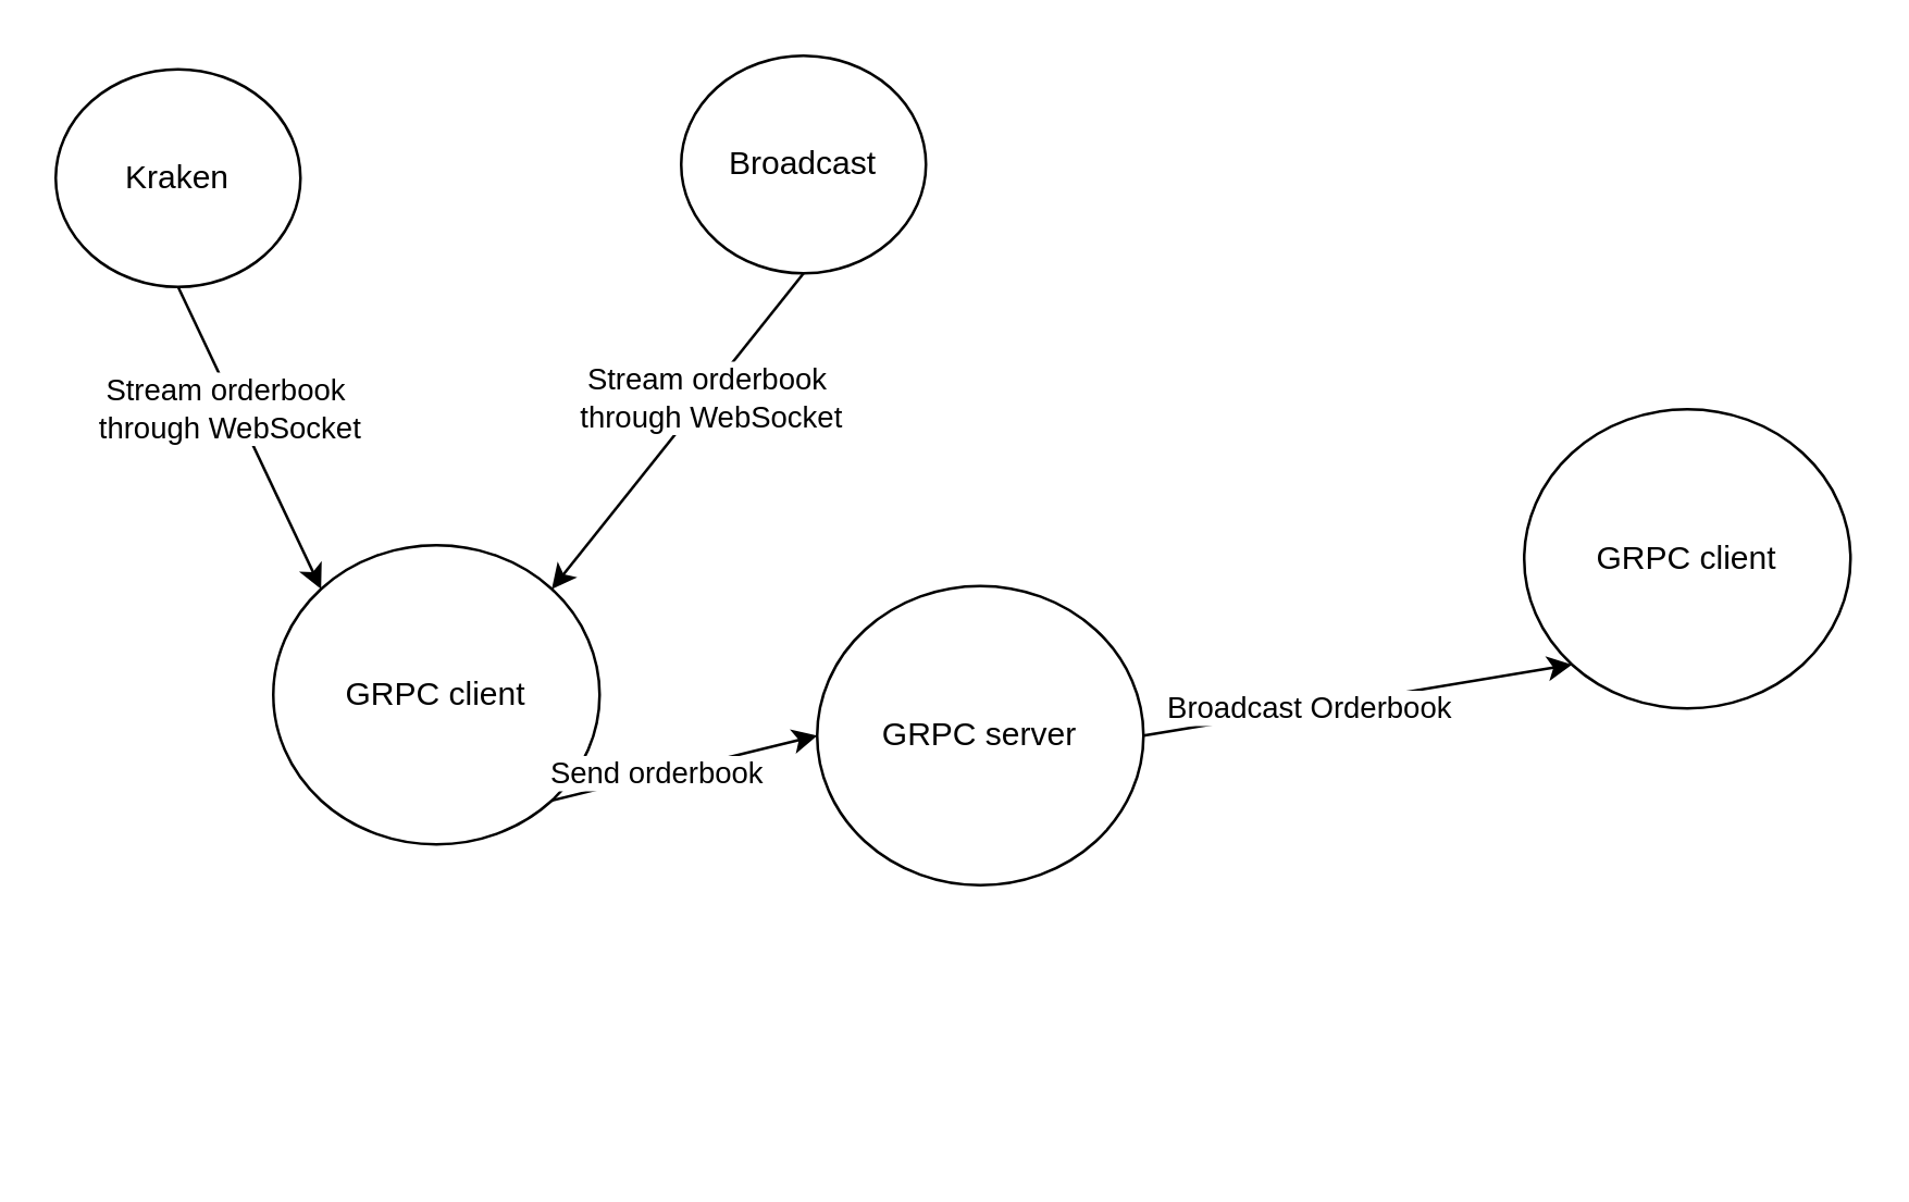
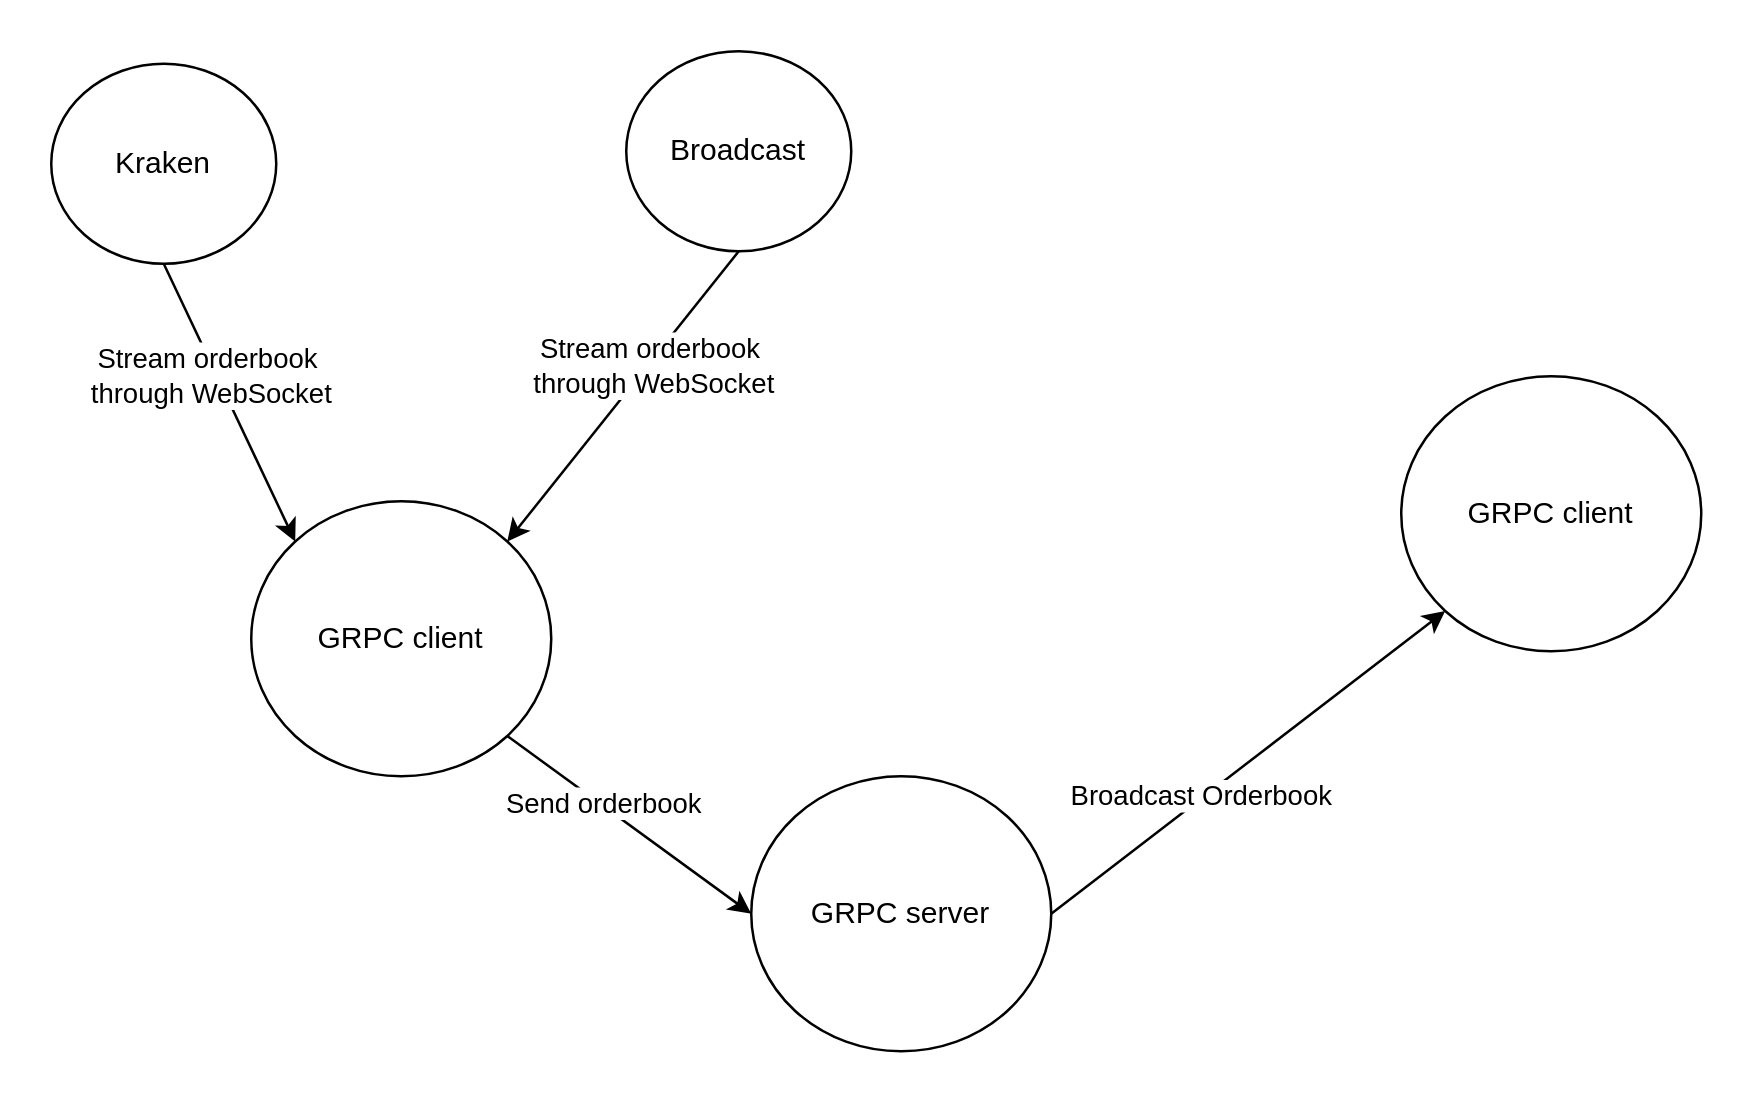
  <mxCell id="0" />
  <mxCell id="1" parent="0" />
  <mxCell id="2" value="GRPC client" style="ellipse;whiteSpace=wrap;html=1;" vertex="1" parent="1"><mxGeometry x="100" y="200" width="120" height="110" as="geometry" /></mxCell>
- <mxCell id="3" value="GRPC server" style="ellipse;whiteSpace=wrap;html=1;" vertex="1" parent="1"><mxGeometry x="300" y="215" width="120" height="110" as="geometry" /></mxCell>
+ <mxCell id="3" value="GRPC server" style="ellipse;whiteSpace=wrap;html=1;" vertex="1" parent="1"><mxGeometry x="300" y="310" width="120" height="110" as="geometry" /></mxCell>
  <mxCell id="4" value="GRPC client" style="ellipse;whiteSpace=wrap;html=1;" vertex="1" parent="1"><mxGeometry x="560" y="150" width="120" height="110" as="geometry" /></mxCell>
  <mxCell id="5" value="Broadcast" style="ellipse;whiteSpace=wrap;html=1;" vertex="1" parent="1"><mxGeometry x="250" y="20" width="90" height="80" as="geometry" /></mxCell>
  <mxCell id="6" value="Kraken" style="ellipse;whiteSpace=wrap;html=1;" vertex="1" parent="1"><mxGeometry x="20" y="25" width="90" height="80" as="geometry" /></mxCell>
  <mxCell id="7" value="" style="endArrow=classic;html=1;entryX=0;entryY=0;entryDx=0;entryDy=0;exitX=0.5;exitY=1;exitDx=0;exitDy=0;" edge="1" parent="1" source="6" target="2"><mxGeometry width="50" height="50" relative="1" as="geometry"><mxPoint x="80" y="150" as="sourcePoint" /><mxPoint x="130" y="100" as="targetPoint" /></mxGeometry></mxCell>
  <mxCell id="8" value="Stream orderbook&amp;nbsp;&lt;br&gt;through WebSocket" style="edgeLabel;html=1;align=center;verticalAlign=middle;resizable=0;points=[];" vertex="1" connectable="0" parent="7"><mxGeometry x="-0.218" y="-2" relative="1" as="geometry"><mxPoint as="offset" /></mxGeometry></mxCell>
  <mxCell id="9" value="" style="endArrow=classic;html=1;entryX=1;entryY=0;entryDx=0;entryDy=0;exitX=0.5;exitY=1;exitDx=0;exitDy=0;" edge="1" parent="1" source="5" target="2"><mxGeometry width="50" height="50" relative="1" as="geometry"><mxPoint x="250" y="110" as="sourcePoint" /><mxPoint x="292.574" y="226.109" as="targetPoint" /></mxGeometry></mxCell>
  <mxCell id="10" value="Stream orderbook&amp;nbsp;&lt;br&gt;through WebSocket" style="edgeLabel;html=1;align=center;verticalAlign=middle;resizable=0;points=[];" vertex="1" connectable="0" parent="9"><mxGeometry x="-0.232" y="1" relative="1" as="geometry"><mxPoint as="offset" /></mxGeometry></mxCell>
  <mxCell id="11" value="" style="endArrow=classic;html=1;entryX=0;entryY=0.5;entryDx=0;entryDy=0;exitX=1;exitY=1;exitDx=0;exitDy=0;" edge="1" parent="1" source="2" target="3"><mxGeometry width="50" height="50" relative="1" as="geometry"><mxPoint x="305" y="110" as="sourcePoint" /><mxPoint x="212.426" y="226.109" as="targetPoint" /></mxGeometry></mxCell>
  <mxCell id="12" value="Send orderbook" style="edgeLabel;html=1;align=center;verticalAlign=middle;resizable=0;points=[];" vertex="1" connectable="0" parent="11"><mxGeometry x="-0.232" y="1" relative="1" as="geometry"><mxPoint as="offset" /></mxGeometry></mxCell>
  <mxCell id="13" value="" style="endArrow=classic;html=1;entryX=0;entryY=1;entryDx=0;entryDy=0;exitX=1;exitY=0.5;exitDx=0;exitDy=0;" edge="1" parent="1" source="3" target="4"><mxGeometry width="50" height="50" relative="1" as="geometry"><mxPoint x="315" y="120" as="sourcePoint" /><mxPoint x="222.426" y="236.109" as="targetPoint" /></mxGeometry></mxCell>
  <mxCell id="14" value="Broadcast Orderbook" style="edgeLabel;html=1;align=center;verticalAlign=middle;resizable=0;points=[];" vertex="1" connectable="0" parent="13"><mxGeometry x="-0.232" y="1" relative="1" as="geometry"><mxPoint as="offset" /></mxGeometry></mxCell>
